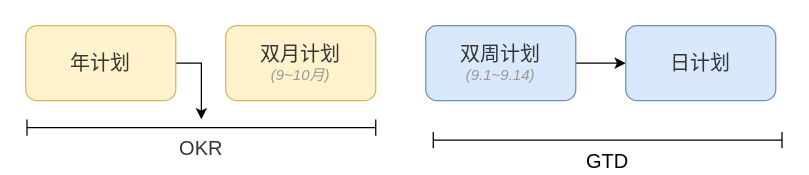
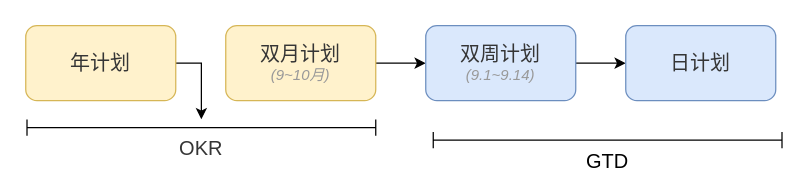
  <mxCell id="0" />
  <mxCell id="1" parent="0" />
  <mxCell id="2" style="edgeStyle=orthogonalEdgeStyle;rounded=0;orthogonalLoop=1;jettySize=auto;html=1;exitX=1;exitY=0.5;exitDx=0;exitDy=0;" parent="1" source="3" target="9" edge="1"><mxGeometry relative="1" as="geometry" /></mxCell>
  <mxCell id="3" value="&lt;font color=&quot;#353535&quot; style=&quot;font-size: 16px&quot;&gt;年计划&lt;/font&gt;" style="rounded=1;whiteSpace=wrap;html=1;fillColor=#fff2cc;strokeColor=#d6b656;verticalAlign=middle;" parent="1" vertex="1"><mxGeometry x="20" y="20" width="120" height="60" as="geometry" /></mxCell>
+ <mxCell id="4" style="edgeStyle=orthogonalEdgeStyle;rounded=0;orthogonalLoop=1;jettySize=auto;html=1;exitX=1;exitY=0.5;exitDx=0;exitDy=0;entryX=0;entryY=0.5;entryDx=0;entryDy=0;" parent="1" source="5" target="7" edge="1"><mxGeometry relative="1" as="geometry" /></mxCell>
  <mxCell id="5" value="&lt;font&gt;&lt;font color=&quot;#353535&quot; style=&quot;font-size: 16px&quot;&gt;双月计划 &lt;/font&gt;&lt;br&gt;&lt;i&gt;&lt;font color=&quot;#999999&quot; style=&quot;font-size: 12px&quot;&gt;(9~10月)&lt;/font&gt;&lt;/i&gt;&lt;/font&gt;" style="rounded=1;whiteSpace=wrap;html=1;fillColor=#fff2cc;strokeColor=#d6b656;verticalAlign=middle;" parent="1" vertex="1"><mxGeometry x="180" y="20" width="120" height="60" as="geometry" /></mxCell>
  <mxCell id="6" style="edgeStyle=orthogonalEdgeStyle;rounded=0;orthogonalLoop=1;jettySize=auto;html=1;exitX=1;exitY=0.5;exitDx=0;exitDy=0;entryX=0;entryY=0.5;entryDx=0;entryDy=0;" parent="1" source="7" target="8" edge="1"><mxGeometry relative="1" as="geometry" /></mxCell>
  <mxCell id="7" value="&lt;font&gt;&lt;font color=&quot;#353535&quot; style=&quot;font-size: 16px&quot;&gt;双周计划 &lt;/font&gt;&lt;i&gt;&lt;font color=&quot;#999999&quot; style=&quot;font-size: 12px&quot;&gt;(9.1~9.14)&lt;/font&gt;&lt;/i&gt;&lt;/font&gt;" style="rounded=1;whiteSpace=wrap;html=1;fillColor=#dae8fc;strokeColor=#6c8ebf;verticalAlign=middle;" parent="1" vertex="1"><mxGeometry x="340" y="20" width="120" height="60" as="geometry" /></mxCell>
  <mxCell id="8" value="&lt;font color=&quot;#353535&quot; style=&quot;font-size: 16px&quot;&gt;日计划&lt;/font&gt;" style="rounded=1;whiteSpace=wrap;html=1;verticalAlign=middle;fillColor=#dae8fc;strokeColor=#6c8ebf;" parent="1" vertex="1"><mxGeometry x="500" y="20" width="120" height="60" as="geometry" /></mxCell>
  <mxCell id="9" value="OKR" style="shape=crossbar;whiteSpace=wrap;html=1;rounded=1;verticalAlign=middle;spacingTop=32;fontSize=16;fontColor=#353535;" parent="1" vertex="1"><mxGeometry x="21" y="95" width="279" height="13" as="geometry" /></mxCell>
  <mxCell id="10" value="GTD" style="shape=crossbar;whiteSpace=wrap;html=1;rounded=1;verticalAlign=middle;spacingTop=32;fontSize=16;" parent="1" vertex="1"><mxGeometry x="346" y="105" width="279" height="13" as="geometry" /></mxCell>
